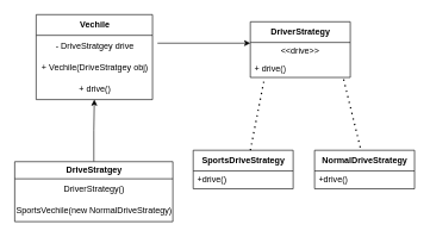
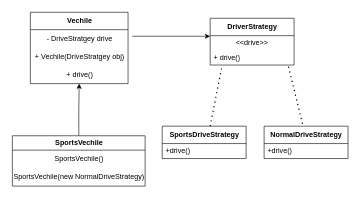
  <mxCell id="0" />
  <mxCell id="1" parent="0" />
  <mxCell id="2" value="Vechile" style="swimlane;fontStyle=1;align=center;verticalAlign=middle;childLayout=stackLayout;horizontal=1;startSize=29;horizontalStack=0;resizeParent=1;resizeParentMax=0;resizeLast=0;collapsible=0;marginBottom=0;html=1;" vertex="1" parent="1"><mxGeometry x="50" y="20" width="163" height="119" as="geometry" /></mxCell>
  <mxCell id="3" value="&lt;span style=&quot;text-align: left;&quot;&gt;- DriveStratgey drive&lt;/span&gt;" style="text;html=1;align=center;verticalAlign=middle;resizable=0;points=[];autosize=1;strokeColor=none;fillColor=none;" vertex="1" parent="2"><mxGeometry y="29" width="163" height="30" as="geometry" /></mxCell>
  <mxCell id="4" value="&lt;span style=&quot;text-align: left;&quot;&gt;+ Vechile(&lt;/span&gt;&lt;span style=&quot;text-align: left;&quot;&gt;DriveStratgey obj&lt;/span&gt;&lt;span style=&quot;text-align: left;&quot;&gt;)&lt;/span&gt;" style="text;html=1;align=center;verticalAlign=middle;resizable=0;points=[];autosize=1;strokeColor=none;fillColor=none;" vertex="1" parent="2"><mxGeometry y="59" width="163" height="30" as="geometry" /></mxCell>
  <mxCell id="5" value="&lt;span style=&quot;text-align: left;&quot;&gt;+ drive()&lt;/span&gt;" style="text;html=1;align=center;verticalAlign=middle;resizable=0;points=[];autosize=1;strokeColor=none;fillColor=none;" vertex="1" parent="2"><mxGeometry y="89" width="163" height="30" as="geometry" /></mxCell>
  <mxCell id="6" value="" style="endArrow=classic;html=1;rounded=0;" edge="1" parent="1"><mxGeometry width="50" height="50" relative="1" as="geometry"><mxPoint x="220" y="60" as="sourcePoint" /><mxPoint x="350" y="60" as="targetPoint" /></mxGeometry></mxCell>
  <mxCell id="7" value="DriverStrategy" style="swimlane;fontStyle=1;align=center;verticalAlign=middle;childLayout=stackLayout;horizontal=1;startSize=29;horizontalStack=0;resizeParent=1;resizeParentMax=0;resizeLast=0;collapsible=0;marginBottom=0;html=1;" vertex="1" parent="1"><mxGeometry x="350" y="30" width="140" height="78" as="geometry" /></mxCell>
  <mxCell id="8" value="&amp;lt;&amp;lt;drive&amp;gt;&amp;gt;" style="text;html=1;strokeColor=none;fillColor=none;align=center;verticalAlign=middle;spacingLeft=4;spacingRight=4;overflow=hidden;rotatable=0;points=[[0,0.5],[1,0.5]];portConstraint=eastwest;" vertex="1" parent="7"><mxGeometry y="29" width="140" height="24" as="geometry" /></mxCell>
  <mxCell id="9" value="+ drive()" style="text;html=1;strokeColor=none;fillColor=none;align=left;verticalAlign=middle;spacingLeft=4;spacingRight=4;overflow=hidden;rotatable=0;points=[[0,0.5],[1,0.5]];portConstraint=eastwest;" vertex="1" parent="7"><mxGeometry y="53" width="140" height="25" as="geometry" /></mxCell>
  <mxCell id="10" value="SportsDriveStrategy" style="swimlane;fontStyle=1;align=center;verticalAlign=middle;childLayout=stackLayout;horizontal=1;startSize=29;horizontalStack=0;resizeParent=1;resizeParentMax=0;resizeLast=0;collapsible=0;marginBottom=0;html=1;" vertex="1" parent="1"><mxGeometry x="270" y="210" width="140" height="54" as="geometry" /></mxCell>
  <mxCell id="11" value="+drive()" style="text;html=1;strokeColor=none;fillColor=none;align=left;verticalAlign=middle;spacingLeft=4;spacingRight=4;overflow=hidden;rotatable=0;points=[[0,0.5],[1,0.5]];portConstraint=eastwest;" vertex="1" parent="10"><mxGeometry y="29" width="140" height="25" as="geometry" /></mxCell>
  <mxCell id="12" value="" style="endArrow=none;dashed=1;html=1;dashPattern=1 3;strokeWidth=2;rounded=0;" edge="1" parent="1"><mxGeometry width="50" height="50" relative="1" as="geometry"><mxPoint x="350" y="210" as="sourcePoint" /><mxPoint x="370" y="108" as="targetPoint" /></mxGeometry></mxCell>
  <mxCell id="13" value="" style="endArrow=none;dashed=1;html=1;dashPattern=1 3;strokeWidth=2;rounded=0;exitX=0.457;exitY=-0.074;exitDx=0;exitDy=0;exitPerimeter=0;" edge="1" parent="1" source="14"><mxGeometry width="50" height="50" relative="1" as="geometry"><mxPoint x="500" y="200" as="sourcePoint" /><mxPoint x="480" y="108" as="targetPoint" /></mxGeometry></mxCell>
  <mxCell id="14" value="NormalDriveStrategy" style="swimlane;fontStyle=1;align=center;verticalAlign=middle;childLayout=stackLayout;horizontal=1;startSize=29;horizontalStack=0;resizeParent=1;resizeParentMax=0;resizeLast=0;collapsible=0;marginBottom=0;html=1;" vertex="1" parent="1"><mxGeometry x="440" y="210" width="140" height="54" as="geometry" /></mxCell>
  <mxCell id="15" value="+drive()" style="text;html=1;strokeColor=none;fillColor=none;align=left;verticalAlign=middle;spacingLeft=4;spacingRight=4;overflow=hidden;rotatable=0;points=[[0,0.5],[1,0.5]];portConstraint=eastwest;" vertex="1" parent="14"><mxGeometry y="29" width="140" height="25" as="geometry" /></mxCell>
  <mxCell id="16" value="" style="edgeStyle=orthogonalEdgeStyle;rounded=0;orthogonalLoop=1;jettySize=auto;html=1;" edge="1" parent="1" source="17" target="5"><mxGeometry relative="1" as="geometry" /></mxCell>
- <mxCell id="17" value="DriveStratgey" style="swimlane;fontStyle=1;align=center;verticalAlign=middle;childLayout=stackLayout;horizontal=1;startSize=24;horizontalStack=0;resizeParent=1;resizeParentMax=0;resizeLast=0;collapsible=0;marginBottom=0;html=1;" vertex="1" parent="1"><mxGeometry x="20" y="226" width="221.5" height="84" as="geometry" /></mxCell>
- <mxCell id="18" value="DriverStrategy()" style="text;html=1;align=center;verticalAlign=middle;resizable=0;points=[];autosize=1;strokeColor=none;fillColor=none;" vertex="1" parent="17"><mxGeometry y="24" width="221.5" height="30" as="geometry" /></mxCell>
+ <mxCell id="17" value="SportsVechile" style="swimlane;fontStyle=1;align=center;verticalAlign=middle;childLayout=stackLayout;horizontal=1;startSize=24;horizontalStack=0;resizeParent=1;resizeParentMax=0;resizeLast=0;collapsible=0;marginBottom=0;html=1;" vertex="1" parent="1"><mxGeometry x="20" y="226" width="221.5" height="84" as="geometry" /></mxCell>
+ <mxCell id="18" value="SportsVechile()" style="text;html=1;align=center;verticalAlign=middle;resizable=0;points=[];autosize=1;strokeColor=none;fillColor=none;" vertex="1" parent="17"><mxGeometry y="24" width="221.5" height="30" as="geometry" /></mxCell>
  <mxCell id="19" value="SportsVechile(new NormalDriveStrategy)" style="text;html=1;align=center;verticalAlign=middle;resizable=0;points=[];autosize=1;strokeColor=none;fillColor=none;" vertex="1" parent="17"><mxGeometry y="54" width="221.5" height="30" as="geometry" /></mxCell>
